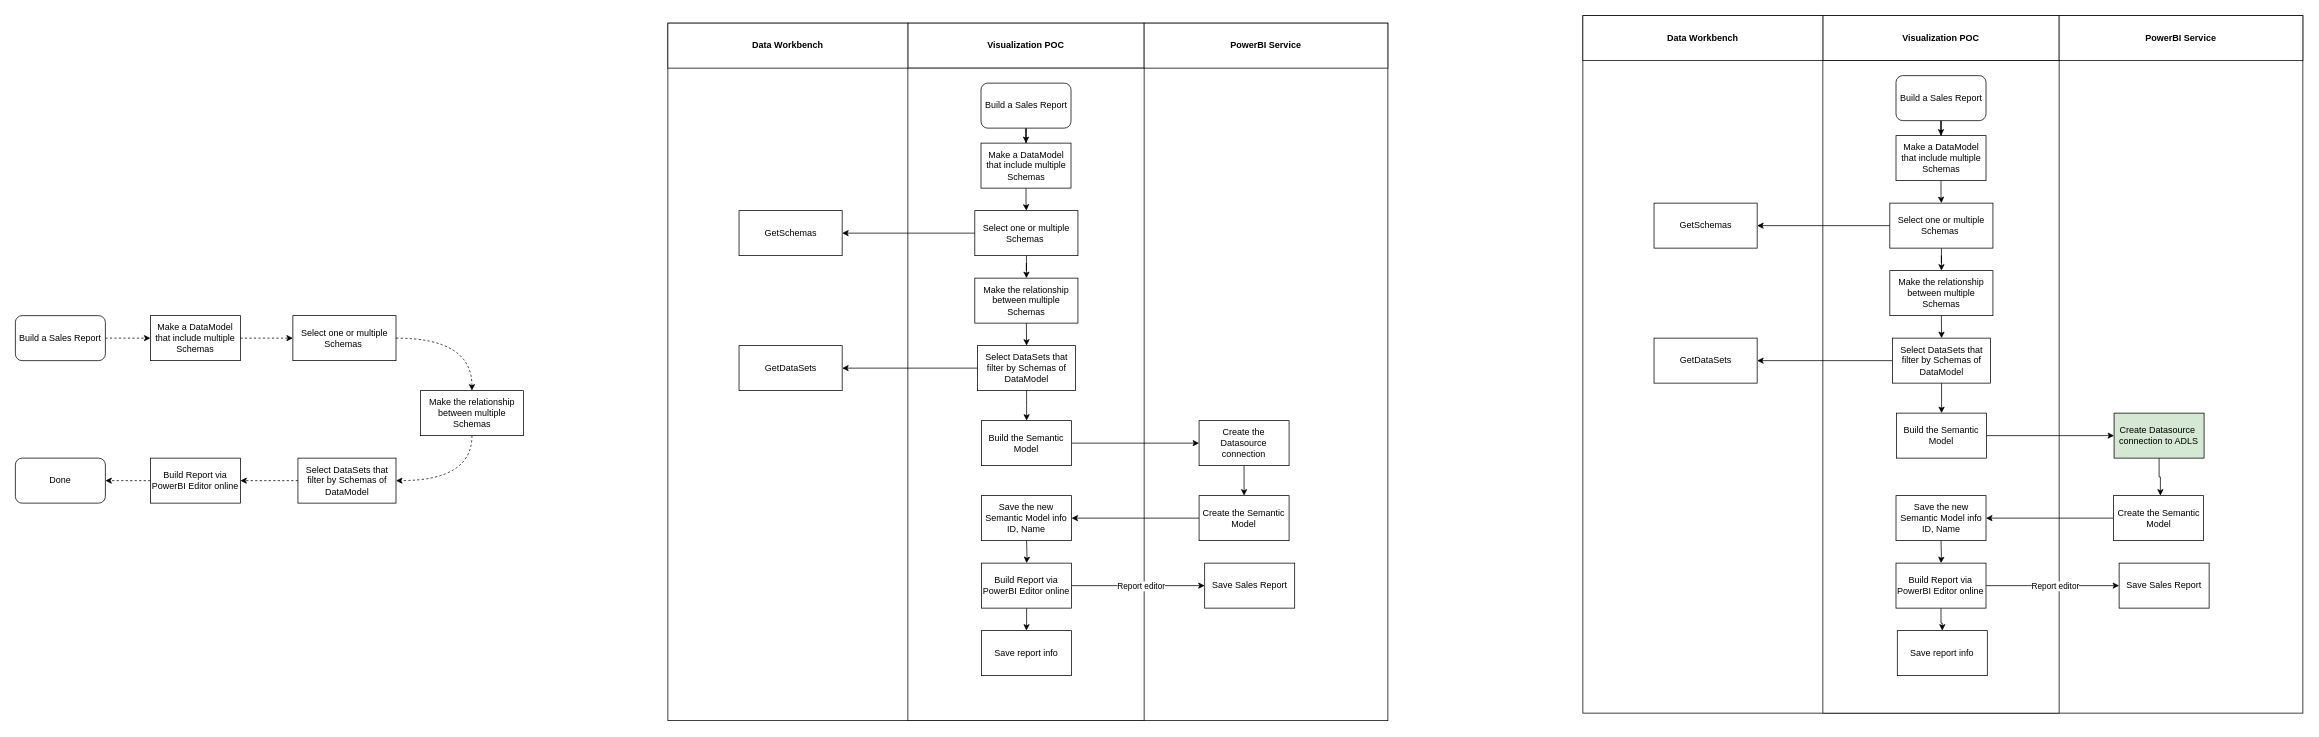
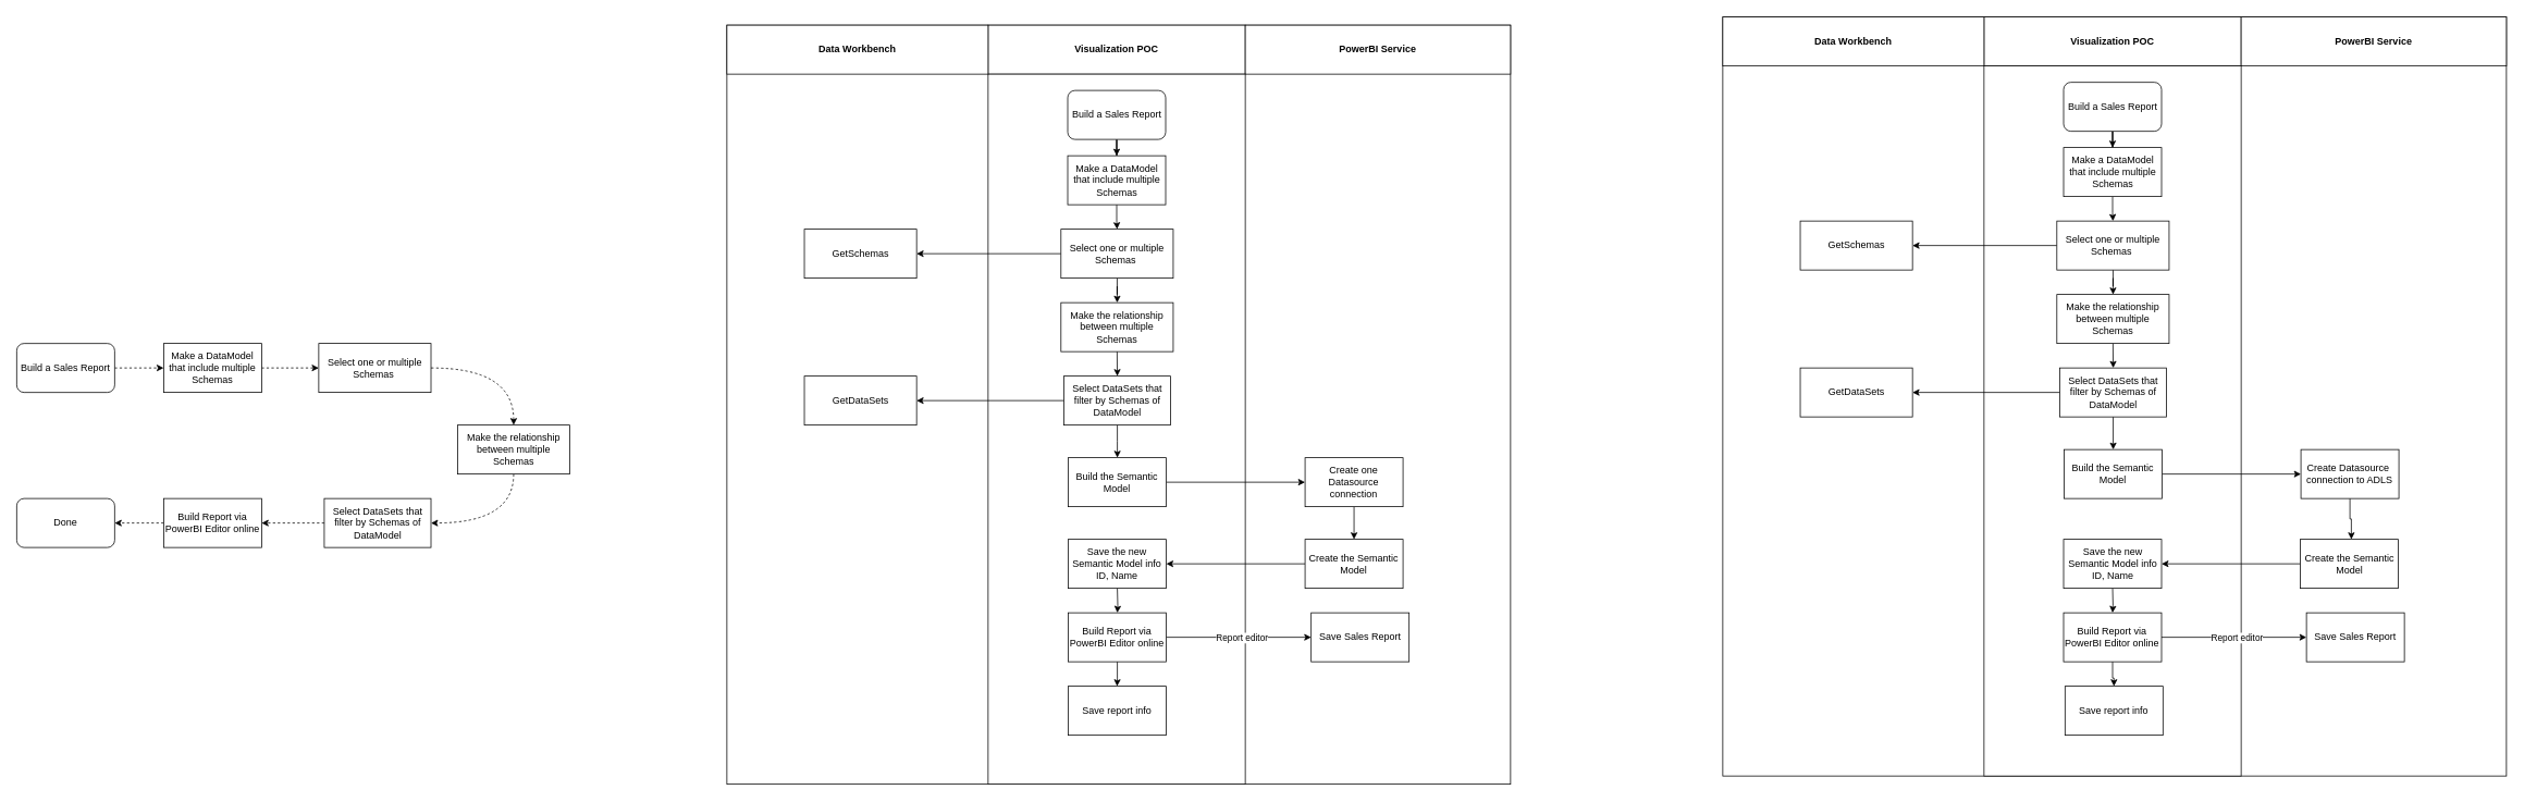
  <mxCell id="0" />
  <mxCell id="1" parent="0" />
  <mxCell id="2" value="" style="rounded=0;whiteSpace=wrap;html=1;" vertex="1" parent="1"><mxGeometry x="890" y="30" width="960" height="930" as="geometry" /></mxCell>
  <mxCell id="3" value="Visualization POC" style="rounded=0;whiteSpace=wrap;html=1;fontStyle=1" vertex="1" parent="1"><mxGeometry x="1210" y="30" width="315" height="60" as="geometry" /></mxCell>
  <mxCell id="4" value="PowerBI Service" style="rounded=0;whiteSpace=wrap;html=1;fontStyle=1" vertex="1" parent="1"><mxGeometry x="1525" y="30" width="325" height="60" as="geometry" /></mxCell>
  <mxCell id="5" value="" style="rounded=0;whiteSpace=wrap;html=1;" vertex="1" parent="1"><mxGeometry x="1210" y="90" width="315" height="870" as="geometry" /></mxCell>
  <mxCell id="6" style="edgeStyle=orthogonalEdgeStyle;rounded=0;orthogonalLoop=1;jettySize=auto;html=1;entryX=1;entryY=0.5;entryDx=0;entryDy=0;" edge="1" parent="1" source="8" target="13"><mxGeometry relative="1" as="geometry" /></mxCell>
  <mxCell id="7" style="edgeStyle=orthogonalEdgeStyle;rounded=0;orthogonalLoop=1;jettySize=auto;html=1;" edge="1" parent="1" source="8" target="18"><mxGeometry relative="1" as="geometry" /></mxCell>
  <mxCell id="8" value="Select one or multiple Schemas&amp;nbsp;" style="whiteSpace=wrap;html=1;rounded=0;" vertex="1" parent="1"><mxGeometry x="1299.25" y="280" width="137.5" height="60" as="geometry" /></mxCell>
  <mxCell id="9" value="" style="edgeStyle=orthogonalEdgeStyle;rounded=0;orthogonalLoop=1;jettySize=auto;html=1;exitX=1;exitY=0.5;exitDx=0;exitDy=0;entryX=0;entryY=0.5;entryDx=0;entryDy=0;entryPerimeter=0;" edge="1" parent="1" source="26" target="11"><mxGeometry relative="1" as="geometry"><mxPoint x="1450" y="780" as="sourcePoint" /><mxPoint x="1595.75" y="779.5" as="targetPoint" /></mxGeometry></mxCell>
  <mxCell id="10" value="Report editor" style="edgeLabel;html=1;align=center;verticalAlign=middle;resizable=0;points=[];" vertex="1" connectable="0" parent="9"><mxGeometry x="-0.129" y="-2" relative="1" as="geometry"><mxPoint x="15" y="-2" as="offset" /></mxGeometry></mxCell>
  <mxCell id="11" value="Save Sales Report" style="whiteSpace=wrap;html=1;rounded=0;" vertex="1" parent="1"><mxGeometry x="1605.75" y="750" width="120" height="60" as="geometry" /></mxCell>
  <mxCell id="12" value="Data Workbench" style="rounded=0;whiteSpace=wrap;html=1;fontStyle=1" vertex="1" parent="1"><mxGeometry x="890" y="30" width="320" height="60" as="geometry" /></mxCell>
  <mxCell id="13" value="GetSchemas" style="whiteSpace=wrap;html=1;rounded=0;" vertex="1" parent="1"><mxGeometry x="984.88" y="280" width="137.5" height="60" as="geometry" /></mxCell>
  <mxCell id="14" value="GetDataSets" style="whiteSpace=wrap;html=1;rounded=0;" vertex="1" parent="1"><mxGeometry x="984.88" y="460" width="137.5" height="60" as="geometry" /></mxCell>
  <mxCell id="15" style="edgeStyle=orthogonalEdgeStyle;rounded=0;orthogonalLoop=1;jettySize=auto;html=1;entryX=0.5;entryY=0;entryDx=0;entryDy=0;" edge="1" parent="1" source="16" target="24"><mxGeometry relative="1" as="geometry" /></mxCell>
  <mxCell id="16" value="Build a Sales Report" style="rounded=1;whiteSpace=wrap;html=1;" vertex="1" parent="1"><mxGeometry x="1307.5" y="110" width="120" height="60" as="geometry" /></mxCell>
  <mxCell id="17" style="edgeStyle=orthogonalEdgeStyle;rounded=0;orthogonalLoop=1;jettySize=auto;html=1;exitX=0.5;exitY=1;exitDx=0;exitDy=0;entryX=0.5;entryY=0;entryDx=0;entryDy=0;" edge="1" parent="1" source="18" target="22"><mxGeometry relative="1" as="geometry" /></mxCell>
  <mxCell id="18" value="Make the relationship between multiple Schemas" style="whiteSpace=wrap;html=1;rounded=0;" vertex="1" parent="1"><mxGeometry x="1299.25" y="370" width="137.5" height="60" as="geometry" /></mxCell>
  <mxCell id="19" style="edgeStyle=orthogonalEdgeStyle;rounded=0;orthogonalLoop=1;jettySize=auto;html=1;entryX=1;entryY=0.5;entryDx=0;entryDy=0;" edge="1" parent="1" source="22" target="14"><mxGeometry relative="1" as="geometry" /></mxCell>
  <mxCell id="20" value="" style="edgeStyle=orthogonalEdgeStyle;rounded=0;orthogonalLoop=1;jettySize=auto;html=1;" edge="1" parent="1" target="26"><mxGeometry relative="1" as="geometry"><mxPoint x="1368.3" y="720" as="sourcePoint" /></mxGeometry></mxCell>
  <mxCell id="21" value="" style="edgeStyle=orthogonalEdgeStyle;rounded=0;orthogonalLoop=1;jettySize=auto;html=1;" edge="1" parent="1" source="22" target="41"><mxGeometry relative="1" as="geometry" /></mxCell>
  <mxCell id="22" value="Select DataSets that filter by Schemas of DataModel" style="whiteSpace=wrap;html=1;rounded=0;" vertex="1" parent="1"><mxGeometry x="1302.88" y="460" width="130.75" height="60" as="geometry" /></mxCell>
  <mxCell id="23" style="edgeStyle=orthogonalEdgeStyle;rounded=0;orthogonalLoop=1;jettySize=auto;html=1;entryX=0.5;entryY=0;entryDx=0;entryDy=0;" edge="1" parent="1" source="24" target="8"><mxGeometry relative="1" as="geometry" /></mxCell>
  <mxCell id="24" value="Make a DataModel that include multiple Schemas" style="rounded=0;whiteSpace=wrap;html=1;" vertex="1" parent="1"><mxGeometry x="1307.5" y="190" width="120" height="60" as="geometry" /></mxCell>
  <mxCell id="25" style="edgeStyle=orthogonalEdgeStyle;rounded=0;orthogonalLoop=1;jettySize=auto;html=1;" edge="1" parent="1" source="26" target="47"><mxGeometry relative="1" as="geometry" /></mxCell>
  <mxCell id="26" value="Build Report via PowerBI Editor online" style="whiteSpace=wrap;html=1;rounded=0;" vertex="1" parent="1"><mxGeometry x="1308.255" y="750" width="120" height="60" as="geometry" /></mxCell>
  <mxCell id="27" style="edgeStyle=orthogonalEdgeStyle;rounded=0;orthogonalLoop=1;jettySize=auto;html=1;entryX=0.5;entryY=0;entryDx=0;entryDy=0;curved=1;dashed=1;" edge="1" parent="1" source="28" target="32"><mxGeometry relative="1" as="geometry" /></mxCell>
  <mxCell id="28" value="Select one or multiple Schemas&amp;nbsp;" style="whiteSpace=wrap;html=1;rounded=0;" vertex="1" parent="1"><mxGeometry x="390" y="420" width="137.5" height="60" as="geometry" /></mxCell>
  <mxCell id="29" style="edgeStyle=orthogonalEdgeStyle;rounded=0;orthogonalLoop=1;jettySize=auto;html=1;dashed=1;" edge="1" parent="1" source="30"><mxGeometry relative="1" as="geometry"><mxPoint x="200" y="450" as="targetPoint" /></mxGeometry></mxCell>
  <mxCell id="30" value="Build a Sales Report" style="rounded=1;whiteSpace=wrap;html=1;" vertex="1" parent="1"><mxGeometry x="20" y="420" width="120" height="60" as="geometry" /></mxCell>
  <mxCell id="31" style="edgeStyle=orthogonalEdgeStyle;rounded=0;orthogonalLoop=1;jettySize=auto;html=1;entryX=1;entryY=0.5;entryDx=0;entryDy=0;exitX=0.5;exitY=1;exitDx=0;exitDy=0;curved=1;dashed=1;" edge="1" parent="1" source="32" target="34"><mxGeometry relative="1" as="geometry" /></mxCell>
  <mxCell id="32" value="Make the relationship between multiple Schemas" style="whiteSpace=wrap;html=1;rounded=0;" vertex="1" parent="1"><mxGeometry x="560" y="520" width="137.5" height="60" as="geometry" /></mxCell>
  <mxCell id="33" style="edgeStyle=orthogonalEdgeStyle;rounded=0;orthogonalLoop=1;jettySize=auto;html=1;entryX=1;entryY=0.5;entryDx=0;entryDy=0;dashed=1;" edge="1" parent="1" source="34" target="38"><mxGeometry relative="1" as="geometry" /></mxCell>
  <mxCell id="34" value="Select DataSets that filter by Schemas of DataModel" style="whiteSpace=wrap;html=1;rounded=0;" vertex="1" parent="1"><mxGeometry x="396.75" y="610" width="130.75" height="60" as="geometry" /></mxCell>
  <mxCell id="35" style="edgeStyle=orthogonalEdgeStyle;rounded=0;orthogonalLoop=1;jettySize=auto;html=1;entryX=0;entryY=0.5;entryDx=0;entryDy=0;dashed=1;" edge="1" parent="1" source="36" target="28"><mxGeometry relative="1" as="geometry" /></mxCell>
  <mxCell id="36" value="Make a DataModel that include multiple Schemas" style="rounded=0;whiteSpace=wrap;html=1;" vertex="1" parent="1"><mxGeometry x="200.01" y="420" width="120" height="60" as="geometry" /></mxCell>
  <mxCell id="37" style="edgeStyle=orthogonalEdgeStyle;rounded=0;orthogonalLoop=1;jettySize=auto;html=1;entryX=1;entryY=0.5;entryDx=0;entryDy=0;dashed=1;" edge="1" parent="1" source="38" target="39"><mxGeometry relative="1" as="geometry" /></mxCell>
  <mxCell id="38" value="Build Report via PowerBI Editor online" style="whiteSpace=wrap;html=1;rounded=0;" vertex="1" parent="1"><mxGeometry x="200.005" y="610" width="120" height="60" as="geometry" /></mxCell>
  <mxCell id="39" value="Done" style="rounded=1;whiteSpace=wrap;html=1;" vertex="1" parent="1"><mxGeometry x="20" y="610" width="120" height="60" as="geometry" /></mxCell>
  <mxCell id="40" value="" style="edgeStyle=orthogonalEdgeStyle;rounded=0;orthogonalLoop=1;jettySize=auto;html=1;" edge="1" parent="1" source="41" target="43"><mxGeometry relative="1" as="geometry" /></mxCell>
  <mxCell id="41" value="Build the Semantic Model" style="whiteSpace=wrap;html=1;rounded=0;" vertex="1" parent="1"><mxGeometry x="1308.255" y="560" width="120" height="60" as="geometry" /></mxCell>
  <mxCell id="42" value="" style="edgeStyle=orthogonalEdgeStyle;rounded=0;orthogonalLoop=1;jettySize=auto;html=1;" edge="1" parent="1" source="43" target="45"><mxGeometry relative="1" as="geometry" /></mxCell>
- <mxCell id="43" value="Create the Datasource connection" style="whiteSpace=wrap;html=1;rounded=0;" vertex="1" parent="1"><mxGeometry x="1598.265" y="560" width="120" height="60" as="geometry" /></mxCell>
+ <mxCell id="43" value="Create one Datasource connection" style="whiteSpace=wrap;html=1;rounded=0;" vertex="1" parent="1"><mxGeometry x="1598.265" y="560" width="120" height="60" as="geometry" /></mxCell>
  <mxCell id="44" style="edgeStyle=orthogonalEdgeStyle;rounded=0;orthogonalLoop=1;jettySize=auto;html=1;entryX=1;entryY=0.5;entryDx=0;entryDy=0;" edge="1" parent="1" source="45" target="46"><mxGeometry relative="1" as="geometry" /></mxCell>
  <mxCell id="45" value="Create the Semantic Model" style="whiteSpace=wrap;html=1;rounded=0;" vertex="1" parent="1"><mxGeometry x="1598.265" y="660" width="120" height="60" as="geometry" /></mxCell>
  <mxCell id="46" value="Save the new Semantic Model info ID, Name" style="whiteSpace=wrap;html=1;rounded=0;" vertex="1" parent="1"><mxGeometry x="1308.26" y="660" width="120" height="60" as="geometry" /></mxCell>
  <mxCell id="47" value="Save report info" style="whiteSpace=wrap;html=1;rounded=0;" vertex="1" parent="1"><mxGeometry x="1308" y="840" width="120" height="60" as="geometry" /></mxCell>
  <mxCell id="48" value="" style="rounded=0;whiteSpace=wrap;html=1;" vertex="1" parent="1"><mxGeometry x="2110" y="20" width="960" height="930" as="geometry" /></mxCell>
  <mxCell id="49" value="Visualization POC" style="rounded=0;whiteSpace=wrap;html=1;fontStyle=1" vertex="1" parent="1"><mxGeometry x="2430" y="20" width="315" height="60" as="geometry" /></mxCell>
  <mxCell id="50" value="PowerBI Service" style="rounded=0;whiteSpace=wrap;html=1;fontStyle=1" vertex="1" parent="1"><mxGeometry x="2745" y="20" width="325" height="60" as="geometry" /></mxCell>
  <mxCell id="51" value="" style="rounded=0;whiteSpace=wrap;html=1;" vertex="1" parent="1"><mxGeometry x="2430" y="80" width="315" height="870" as="geometry" /></mxCell>
  <mxCell id="52" style="edgeStyle=orthogonalEdgeStyle;rounded=0;orthogonalLoop=1;jettySize=auto;html=1;entryX=1;entryY=0.5;entryDx=0;entryDy=0;" edge="1" parent="1" source="54" target="59"><mxGeometry relative="1" as="geometry" /></mxCell>
  <mxCell id="53" style="edgeStyle=orthogonalEdgeStyle;rounded=0;orthogonalLoop=1;jettySize=auto;html=1;" edge="1" parent="1" source="54" target="64"><mxGeometry relative="1" as="geometry" /></mxCell>
  <mxCell id="54" value="Select one or multiple Schemas&amp;nbsp;" style="whiteSpace=wrap;html=1;rounded=0;" vertex="1" parent="1"><mxGeometry x="2519.25" y="270" width="137.5" height="60" as="geometry" /></mxCell>
  <mxCell id="55" value="" style="edgeStyle=orthogonalEdgeStyle;rounded=0;orthogonalLoop=1;jettySize=auto;html=1;exitX=1;exitY=0.5;exitDx=0;exitDy=0;entryX=0;entryY=0.5;entryDx=0;entryDy=0;entryPerimeter=0;" edge="1" parent="1" source="72" target="57"><mxGeometry relative="1" as="geometry"><mxPoint x="2669.24" y="675" as="sourcePoint" /><mxPoint x="2814.99" y="674.5" as="targetPoint" /></mxGeometry></mxCell>
  <mxCell id="56" value="Report editor" style="edgeLabel;html=1;align=center;verticalAlign=middle;resizable=0;points=[];" vertex="1" connectable="0" parent="55"><mxGeometry x="-0.129" y="-2" relative="1" as="geometry"><mxPoint x="15" y="-2" as="offset" /></mxGeometry></mxCell>
  <mxCell id="57" value="Save Sales Report" style="whiteSpace=wrap;html=1;rounded=0;" vertex="1" parent="1"><mxGeometry x="2824.99" y="750" width="120" height="60" as="geometry" /></mxCell>
  <mxCell id="58" value="Data Workbench" style="rounded=0;whiteSpace=wrap;html=1;fontStyle=1" vertex="1" parent="1"><mxGeometry x="2110" y="20" width="320" height="60" as="geometry" /></mxCell>
  <mxCell id="59" value="GetSchemas" style="whiteSpace=wrap;html=1;rounded=0;" vertex="1" parent="1"><mxGeometry x="2204.88" y="270" width="137.5" height="60" as="geometry" /></mxCell>
  <mxCell id="60" value="GetDataSets" style="whiteSpace=wrap;html=1;rounded=0;" vertex="1" parent="1"><mxGeometry x="2204.88" y="450" width="137.5" height="60" as="geometry" /></mxCell>
  <mxCell id="61" style="edgeStyle=orthogonalEdgeStyle;rounded=0;orthogonalLoop=1;jettySize=auto;html=1;entryX=0.5;entryY=0;entryDx=0;entryDy=0;" edge="1" parent="1" source="62" target="70"><mxGeometry relative="1" as="geometry" /></mxCell>
  <mxCell id="62" value="Build a Sales Report" style="rounded=1;whiteSpace=wrap;html=1;" vertex="1" parent="1"><mxGeometry x="2527.5" y="100" width="120" height="60" as="geometry" /></mxCell>
  <mxCell id="63" style="edgeStyle=orthogonalEdgeStyle;rounded=0;orthogonalLoop=1;jettySize=auto;html=1;exitX=0.5;exitY=1;exitDx=0;exitDy=0;entryX=0.5;entryY=0;entryDx=0;entryDy=0;" edge="1" parent="1" source="64" target="68"><mxGeometry relative="1" as="geometry" /></mxCell>
  <mxCell id="64" value="Make the relationship between multiple Schemas" style="whiteSpace=wrap;html=1;rounded=0;" vertex="1" parent="1"><mxGeometry x="2519.25" y="360" width="137.5" height="60" as="geometry" /></mxCell>
  <mxCell id="65" style="edgeStyle=orthogonalEdgeStyle;rounded=0;orthogonalLoop=1;jettySize=auto;html=1;entryX=1;entryY=0.5;entryDx=0;entryDy=0;" edge="1" parent="1" source="68" target="60"><mxGeometry relative="1" as="geometry" /></mxCell>
  <mxCell id="66" value="" style="edgeStyle=orthogonalEdgeStyle;rounded=0;orthogonalLoop=1;jettySize=auto;html=1;" edge="1" parent="1" target="72"><mxGeometry relative="1" as="geometry"><mxPoint x="2587.54" y="720" as="sourcePoint" /></mxGeometry></mxCell>
  <mxCell id="67" value="" style="edgeStyle=orthogonalEdgeStyle;rounded=0;orthogonalLoop=1;jettySize=auto;html=1;" edge="1" parent="1" source="68" target="74"><mxGeometry relative="1" as="geometry" /></mxCell>
  <mxCell id="68" value="Select DataSets that filter by Schemas of DataModel" style="whiteSpace=wrap;html=1;rounded=0;" vertex="1" parent="1"><mxGeometry x="2522.88" y="450" width="130.75" height="60" as="geometry" /></mxCell>
  <mxCell id="69" style="edgeStyle=orthogonalEdgeStyle;rounded=0;orthogonalLoop=1;jettySize=auto;html=1;entryX=0.5;entryY=0;entryDx=0;entryDy=0;" edge="1" parent="1" source="70" target="54"><mxGeometry relative="1" as="geometry" /></mxCell>
  <mxCell id="70" value="Make a DataModel that include multiple Schemas" style="rounded=0;whiteSpace=wrap;html=1;" vertex="1" parent="1"><mxGeometry x="2527.5" y="180" width="120" height="60" as="geometry" /></mxCell>
  <mxCell id="71" style="edgeStyle=orthogonalEdgeStyle;rounded=0;orthogonalLoop=1;jettySize=auto;html=1;" edge="1" parent="1" source="72" target="78"><mxGeometry relative="1" as="geometry" /></mxCell>
  <mxCell id="72" value="Build Report via PowerBI Editor online" style="whiteSpace=wrap;html=1;rounded=0;" vertex="1" parent="1"><mxGeometry x="2527.495" y="750" width="120" height="60" as="geometry" /></mxCell>
  <mxCell id="73" value="" style="edgeStyle=orthogonalEdgeStyle;rounded=0;orthogonalLoop=1;jettySize=auto;html=1;" edge="1" parent="1" source="74" target="80"><mxGeometry relative="1" as="geometry" /></mxCell>
  <mxCell id="74" value="Build the Semantic Model" style="whiteSpace=wrap;html=1;rounded=0;" vertex="1" parent="1"><mxGeometry x="2528.255" y="550" width="120" height="60" as="geometry" /></mxCell>
  <mxCell id="75" style="edgeStyle=orthogonalEdgeStyle;rounded=0;orthogonalLoop=1;jettySize=auto;html=1;entryX=1;entryY=0.5;entryDx=0;entryDy=0;" edge="1" parent="1" source="76" target="77"><mxGeometry relative="1" as="geometry" /></mxCell>
  <mxCell id="76" value="Create the Semantic Model" style="whiteSpace=wrap;html=1;rounded=0;" vertex="1" parent="1"><mxGeometry x="2817.505" y="660" width="120" height="60" as="geometry" /></mxCell>
  <mxCell id="77" value="Save the new Semantic Model info ID, Name" style="whiteSpace=wrap;html=1;rounded=0;" vertex="1" parent="1"><mxGeometry x="2527.5" y="660" width="120" height="60" as="geometry" /></mxCell>
  <mxCell id="78" value="Save report info" style="whiteSpace=wrap;html=1;rounded=0;" vertex="1" parent="1"><mxGeometry x="2529.24" y="840" width="120" height="60" as="geometry" /></mxCell>
  <mxCell id="79" style="edgeStyle=orthogonalEdgeStyle;rounded=0;orthogonalLoop=1;jettySize=auto;html=1;entryX=0.521;entryY=0;entryDx=0;entryDy=0;entryPerimeter=0;" edge="1" parent="1" source="80" target="76"><mxGeometry relative="1" as="geometry"><mxPoint x="2880.005" y="655" as="targetPoint" /></mxGeometry></mxCell>
- <mxCell id="80" value="Create Datasource&amp;nbsp; connection to ADLS" style="whiteSpace=wrap;html=1;rounded=0;fillColor=#d5e8d4;" vertex="1" parent="1"><mxGeometry x="2818.265" y="550" width="120" height="60" as="geometry" /></mxCell>
+ <mxCell id="80" value="Create Datasource&amp;nbsp; connection to ADLS" style="whiteSpace=wrap;html=1;rounded=0;" vertex="1" parent="1"><mxGeometry x="2818.265" y="550" width="120" height="60" as="geometry" /></mxCell>
